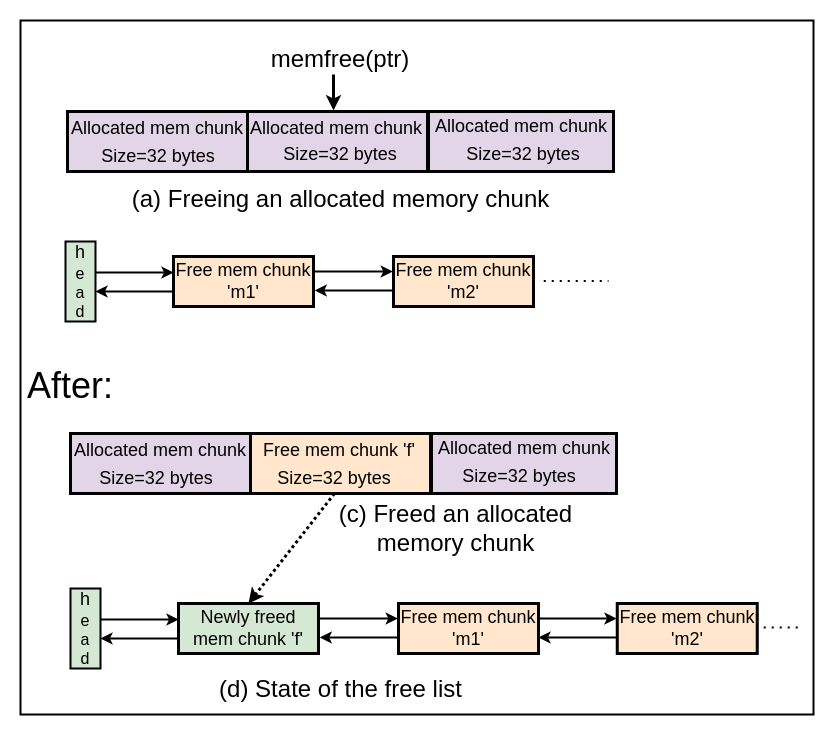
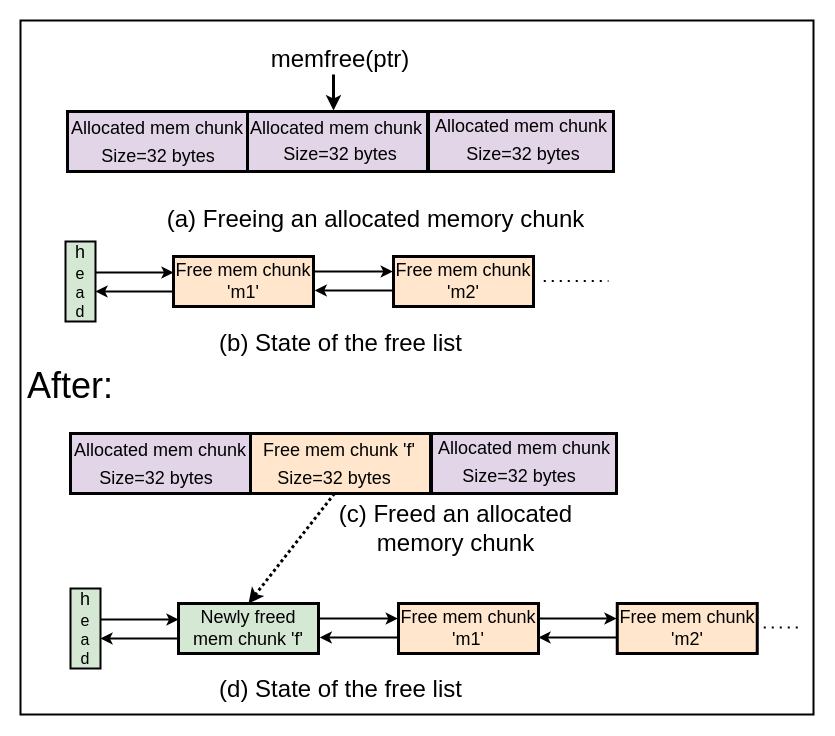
  <mxCell id="0" />
  <mxCell id="1" parent="0" />
  <mxCell id="2" value="" style="rounded=0;whiteSpace=wrap;html=1;fillColor=none;strokeWidth=2;" parent="1" vertex="1"><mxGeometry x="20" y="20" width="793" height="694" as="geometry" /></mxCell>
  <mxCell id="3" value="&lt;font style=&quot;font-size: 36px;&quot;&gt;After:&lt;/font&gt;" style="text;html=1;strokeColor=none;fillColor=none;align=center;verticalAlign=middle;whiteSpace=wrap;rounded=0;" parent="1" vertex="1"><mxGeometry x="40" y="369.5" width="60" height="30" as="geometry" /></mxCell>
  <mxCell id="4" value="" style="rounded=0;whiteSpace=wrap;html=1;strokeWidth=3;fillColor=#e1d5e7;strokeColor=default;" parent="1" vertex="1"><mxGeometry x="70" y="433" width="180" height="60" as="geometry" /></mxCell>
  <mxCell id="5" value="&lt;div&gt;&lt;font style=&quot;font-size: 18px;&quot;&gt;Allocated mem chunk&lt;/font&gt;&lt;/div&gt;" style="text;html=1;strokeColor=none;fillColor=none;align=center;verticalAlign=middle;whiteSpace=wrap;rounded=0;" parent="1" vertex="1"><mxGeometry x="55" y="435" width="210" height="30" as="geometry" /></mxCell>
  <mxCell id="6" value="&lt;font style=&quot;font-size: 18px;&quot;&gt;Size=32 bytes&lt;br&gt;&lt;/font&gt;" style="text;html=1;strokeColor=none;fillColor=none;align=center;verticalAlign=middle;whiteSpace=wrap;rounded=0;" parent="1" vertex="1"><mxGeometry x="92" y="463" width="128" height="30" as="geometry" /></mxCell>
  <mxCell id="7" value="" style="rounded=0;whiteSpace=wrap;html=1;strokeWidth=3;fillColor=#ffe6cc;strokeColor=default;" parent="1" vertex="1"><mxGeometry x="250" y="433" width="180" height="60" as="geometry" /></mxCell>
  <mxCell id="8" value="&lt;font style=&quot;font-size: 18px;&quot;&gt;Size=32 bytes&lt;br&gt;&lt;/font&gt;" style="text;html=1;strokeColor=none;fillColor=none;align=center;verticalAlign=middle;whiteSpace=wrap;rounded=0;" parent="1" vertex="1"><mxGeometry x="272" y="463" width="124" height="30" as="geometry" /></mxCell>
  <mxCell id="9" value="&lt;font style=&quot;font-size: 18px;&quot;&gt;Free mem chunk&lt;/font&gt;&lt;font style=&quot;font-size: 18px;&quot;&gt; 'f'&lt;br&gt;&lt;/font&gt;" style="text;html=1;strokeColor=none;fillColor=none;align=center;verticalAlign=middle;whiteSpace=wrap;rounded=0;" parent="1" vertex="1"><mxGeometry x="233.5" y="437" width="209.5" height="26" as="geometry" /></mxCell>
  <mxCell id="10" value="" style="rounded=0;whiteSpace=wrap;html=1;strokeWidth=3;fillColor=#e1d5e7;" parent="1" vertex="1"><mxGeometry x="431" y="433" width="185" height="60" as="geometry" /></mxCell>
  <mxCell id="11" value="&lt;font style=&quot;font-size: 18px;&quot;&gt;Size=32 bytes&lt;br&gt;&lt;/font&gt;" style="text;html=1;strokeColor=none;fillColor=none;align=center;verticalAlign=middle;whiteSpace=wrap;rounded=0;" parent="1" vertex="1"><mxGeometry x="457.25" y="461" width="124" height="30" as="geometry" /></mxCell>
  <mxCell id="12" value="&lt;font style=&quot;font-size: 18px;&quot;&gt;Allocated mem chunk&lt;/font&gt;" style="text;html=1;strokeColor=none;fillColor=none;align=center;verticalAlign=middle;whiteSpace=wrap;rounded=0;" parent="1" vertex="1"><mxGeometry x="418.75" y="435" width="209.5" height="26" as="geometry" /></mxCell>
  <mxCell id="13" value="" style="rounded=0;whiteSpace=wrap;html=1;strokeWidth=3;fillColor=#e1d5e7;strokeColor=default;" parent="1" vertex="1"><mxGeometry x="67" y="111" width="180" height="60" as="geometry" /></mxCell>
  <mxCell id="14" value="&lt;div&gt;&lt;font style=&quot;font-size: 18px;&quot;&gt;Allocated mem chunk&lt;/font&gt;&lt;/div&gt;" style="text;html=1;strokeColor=none;fillColor=none;align=center;verticalAlign=middle;whiteSpace=wrap;rounded=0;" parent="1" vertex="1"><mxGeometry x="52" y="113" width="210" height="30" as="geometry" /></mxCell>
  <mxCell id="15" value="&lt;font style=&quot;font-size: 18px;&quot;&gt;&lt;font style=&quot;font-size: 18px;&quot;&gt;Size=32 bytes&lt;br&gt;&lt;/font&gt;&lt;/font&gt;" style="text;html=1;strokeColor=none;fillColor=none;align=center;verticalAlign=middle;whiteSpace=wrap;rounded=0;" parent="1" vertex="1"><mxGeometry x="73" y="141" width="170" height="30" as="geometry" /></mxCell>
  <mxCell id="16" value="" style="rounded=0;whiteSpace=wrap;html=1;strokeWidth=3;fillColor=#e1d5e7;" parent="1" vertex="1"><mxGeometry x="247" y="111" width="180" height="60" as="geometry" /></mxCell>
  <mxCell id="17" value="&lt;font style=&quot;font-size: 18px;&quot;&gt;Allocated mem chunk&lt;/font&gt;" style="text;html=1;strokeColor=none;fillColor=none;align=center;verticalAlign=middle;whiteSpace=wrap;rounded=0;" parent="1" vertex="1"><mxGeometry x="230.5" y="115" width="209.5" height="26" as="geometry" /></mxCell>
  <mxCell id="18" value="" style="rounded=0;whiteSpace=wrap;html=1;strokeWidth=3;fillColor=#e1d5e7;" parent="1" vertex="1"><mxGeometry x="428" y="111" width="185" height="60" as="geometry" /></mxCell>
  <mxCell id="19" value="&lt;font style=&quot;font-size: 18px;&quot;&gt;Allocated mem chunk&lt;/font&gt;" style="text;html=1;strokeColor=none;fillColor=none;align=center;verticalAlign=middle;whiteSpace=wrap;rounded=0;" parent="1" vertex="1"><mxGeometry x="415.75" y="113" width="209.5" height="26" as="geometry" /></mxCell>
  <mxCell id="20" value="&lt;font style=&quot;font-size: 24px;&quot;&gt;memfree(ptr)&lt;/font&gt;" style="text;html=1;strokeColor=none;fillColor=none;align=center;verticalAlign=middle;whiteSpace=wrap;rounded=0;" parent="1" vertex="1"><mxGeometry x="310" y="44" width="60" height="30" as="geometry" /></mxCell>
  <mxCell id="21" value="" style="endArrow=classic;html=1;rounded=0;strokeWidth=3;" parent="1" edge="1"><mxGeometry width="50" height="50" relative="1" as="geometry"><mxPoint x="333" y="74" as="sourcePoint" /><mxPoint x="333" y="110" as="targetPoint" /></mxGeometry></mxCell>
  <mxCell id="22" value="&lt;div&gt;&lt;font style=&quot;font-size: 18px;&quot;&gt;h&lt;/font&gt;&lt;/div&gt;&lt;div&gt;&lt;font size=&quot;3&quot;&gt;e&lt;/font&gt;&lt;/div&gt;&lt;div&gt;&lt;font size=&quot;3&quot;&gt;a&lt;/font&gt;&lt;/div&gt;&lt;div&gt;&lt;font size=&quot;3&quot;&gt;d&lt;br&gt;&lt;/font&gt;&lt;/div&gt;" style="rounded=0;whiteSpace=wrap;html=1;strokeWidth=2;fillColor=#d5e8d4;strokeColor=default;" parent="1" vertex="1"><mxGeometry x="65" y="241" width="30" height="80" as="geometry" /></mxCell>
  <mxCell id="23" value="" style="endArrow=classic;html=1;rounded=0;exitX=1;exitY=0.5;exitDx=0;exitDy=0;strokeWidth=2;" parent="1" edge="1"><mxGeometry width="50" height="50" relative="1" as="geometry"><mxPoint x="95" y="272" as="sourcePoint" /><mxPoint x="173" y="272" as="targetPoint" /></mxGeometry></mxCell>
  <mxCell id="24" value="&lt;div&gt;&lt;font style=&quot;font-size: 18px;&quot;&gt;Free mem chunk &lt;br&gt;&lt;/font&gt;&lt;/div&gt;&lt;div&gt;&lt;font style=&quot;font-size: 18px;&quot;&gt;'m1'&lt;/font&gt;&lt;/div&gt;" style="rounded=0;whiteSpace=wrap;html=1;strokeWidth=3;fillColor=#ffe6cc;strokeColor=default;" parent="1" vertex="1"><mxGeometry x="173" y="256" width="140" height="50" as="geometry" /></mxCell>
  <mxCell id="25" value="" style="endArrow=classic;html=1;rounded=0;exitX=1;exitY=0.5;exitDx=0;exitDy=0;strokeWidth=2;" parent="1" edge="1"><mxGeometry width="50" height="50" relative="1" as="geometry"><mxPoint x="173" y="291" as="sourcePoint" /><mxPoint x="95" y="291" as="targetPoint" /></mxGeometry></mxCell>
  <mxCell id="26" value="" style="endArrow=classic;html=1;rounded=0;exitX=1;exitY=0.5;exitDx=0;exitDy=0;strokeWidth=2;" parent="1" edge="1"><mxGeometry width="50" height="50" relative="1" as="geometry"><mxPoint x="314.25" y="271" as="sourcePoint" /><mxPoint x="392.25" y="271" as="targetPoint" /></mxGeometry></mxCell>
  <mxCell id="27" value="" style="endArrow=classic;html=1;rounded=0;exitX=1;exitY=0.5;exitDx=0;exitDy=0;strokeWidth=2;" parent="1" edge="1"><mxGeometry width="50" height="50" relative="1" as="geometry"><mxPoint x="392.25" y="290" as="sourcePoint" /><mxPoint x="314.25" y="290" as="targetPoint" /></mxGeometry></mxCell>
  <mxCell id="28" value="" style="endArrow=none;dashed=1;html=1;dashPattern=1 3;strokeWidth=2;rounded=0;" parent="1" edge="1"><mxGeometry width="50" height="50" relative="1" as="geometry"><mxPoint x="763.25" y="627" as="sourcePoint" /><mxPoint x="803" y="627" as="targetPoint" /></mxGeometry></mxCell>
- <mxCell id="29" value="&lt;font style=&quot;font-size: 24px;&quot;&gt;(a) Freeing an allocated memory chunk&lt;/font&gt;" style="text;html=1;strokeColor=none;fillColor=none;align=center;verticalAlign=middle;whiteSpace=wrap;rounded=0;" parent="1" vertex="1"><mxGeometry x="114.5" y="184" width="451" height="30" as="geometry" /></mxCell>
+ <mxCell id="29" value="&lt;font style=&quot;font-size: 24px;&quot;&gt;(a) Freeing an allocated memory chunk&lt;/font&gt;" style="text;html=1;strokeColor=none;fillColor=none;align=center;verticalAlign=middle;whiteSpace=wrap;rounded=0;" parent="1" vertex="1"><mxGeometry x="149.5" y="204" width="451" height="30" as="geometry" /></mxCell>
  <mxCell id="30" value="&lt;font style=&quot;font-size: 18px;&quot;&gt;&lt;font style=&quot;font-size: 18px;&quot;&gt;Size=32 bytes&lt;br&gt;&lt;/font&gt;&lt;/font&gt;" style="text;html=1;strokeColor=none;fillColor=none;align=center;verticalAlign=middle;whiteSpace=wrap;rounded=0;" parent="1" vertex="1"><mxGeometry x="255" y="139" width="170" height="30" as="geometry" /></mxCell>
  <mxCell id="31" value="&lt;font style=&quot;font-size: 18px;&quot;&gt;&lt;font style=&quot;font-size: 18px;&quot;&gt;Size=32 bytes&lt;br&gt;&lt;/font&gt;&lt;/font&gt;" style="text;html=1;strokeColor=none;fillColor=none;align=center;verticalAlign=middle;whiteSpace=wrap;rounded=0;" parent="1" vertex="1"><mxGeometry x="438" y="139" width="170" height="30" as="geometry" /></mxCell>
  <mxCell id="32" value="&lt;div&gt;&lt;font style=&quot;font-size: 18px;&quot;&gt;h&lt;/font&gt;&lt;/div&gt;&lt;div&gt;&lt;font size=&quot;3&quot;&gt;e&lt;/font&gt;&lt;/div&gt;&lt;div&gt;&lt;font size=&quot;3&quot;&gt;a&lt;/font&gt;&lt;/div&gt;&lt;div&gt;&lt;font size=&quot;3&quot;&gt;d&lt;br&gt;&lt;/font&gt;&lt;/div&gt;" style="rounded=0;whiteSpace=wrap;html=1;strokeWidth=2;fillColor=#d5e8d4;strokeColor=default;" parent="1" vertex="1"><mxGeometry x="70" y="588" width="30" height="80" as="geometry" /></mxCell>
  <mxCell id="33" value="" style="endArrow=classic;html=1;rounded=0;exitX=1;exitY=0.5;exitDx=0;exitDy=0;strokeWidth=2;" parent="1" edge="1"><mxGeometry width="50" height="50" relative="1" as="geometry"><mxPoint x="100" y="619" as="sourcePoint" /><mxPoint x="178" y="619" as="targetPoint" /></mxGeometry></mxCell>
  <mxCell id="34" value="" style="endArrow=classic;html=1;rounded=0;exitX=1;exitY=0.5;exitDx=0;exitDy=0;strokeWidth=2;" parent="1" edge="1"><mxGeometry width="50" height="50" relative="1" as="geometry"><mxPoint x="178" y="638" as="sourcePoint" /><mxPoint x="100" y="638" as="targetPoint" /></mxGeometry></mxCell>
  <mxCell id="35" value="&lt;div&gt;&lt;font style=&quot;font-size: 18px;&quot;&gt;Free mem chunk &lt;br&gt;&lt;/font&gt;&lt;/div&gt;&lt;div&gt;&lt;font style=&quot;font-size: 18px;&quot;&gt;'m2'&lt;/font&gt;&lt;/div&gt;" style="rounded=0;whiteSpace=wrap;html=1;strokeWidth=3;fillColor=#ffe6cc;strokeColor=default;" parent="1" vertex="1"><mxGeometry x="393" y="256" width="140" height="50" as="geometry" /></mxCell>
  <mxCell id="36" value="&lt;div&gt;&lt;font style=&quot;font-size: 18px;&quot;&gt;Newly freed mem chunk &lt;font style=&quot;font-size: 18px;&quot;&gt;'f'&lt;/font&gt;&lt;br&gt;&lt;/font&gt;&lt;/div&gt;" style="rounded=0;whiteSpace=wrap;html=1;strokeWidth=3;fillColor=#d5e8d4;strokeColor=default;" parent="1" vertex="1"><mxGeometry x="178" y="603" width="140" height="50" as="geometry" /></mxCell>
  <mxCell id="37" value="" style="endArrow=classic;html=1;rounded=0;exitX=1;exitY=0.5;exitDx=0;exitDy=0;strokeWidth=2;" parent="1" edge="1"><mxGeometry width="50" height="50" relative="1" as="geometry"><mxPoint x="319.25" y="618" as="sourcePoint" /><mxPoint x="397.25" y="618" as="targetPoint" /></mxGeometry></mxCell>
  <mxCell id="38" value="" style="endArrow=classic;html=1;rounded=0;exitX=1;exitY=0.5;exitDx=0;exitDy=0;strokeWidth=2;" parent="1" edge="1"><mxGeometry width="50" height="50" relative="1" as="geometry"><mxPoint x="397.25" y="637" as="sourcePoint" /><mxPoint x="319.25" y="637" as="targetPoint" /></mxGeometry></mxCell>
  <mxCell id="39" value="&lt;div&gt;&lt;font style=&quot;font-size: 18px;&quot;&gt;Free mem chunk &lt;br&gt;&lt;/font&gt;&lt;/div&gt;&lt;div&gt;&lt;font style=&quot;font-size: 18px;&quot;&gt;'m1'&lt;/font&gt;&lt;/div&gt;" style="rounded=0;whiteSpace=wrap;html=1;strokeWidth=3;fillColor=#ffe6cc;strokeColor=default;" parent="1" vertex="1"><mxGeometry x="398" y="603" width="140" height="50" as="geometry" /></mxCell>
  <mxCell id="40" value="" style="endArrow=classic;html=1;rounded=0;exitX=1;exitY=0.5;exitDx=0;exitDy=0;strokeWidth=2;" parent="1" edge="1"><mxGeometry width="50" height="50" relative="1" as="geometry"><mxPoint x="538" y="618" as="sourcePoint" /><mxPoint x="616" y="618" as="targetPoint" /></mxGeometry></mxCell>
  <mxCell id="41" value="" style="endArrow=classic;html=1;rounded=0;exitX=1;exitY=0.5;exitDx=0;exitDy=0;strokeWidth=2;" parent="1" edge="1"><mxGeometry width="50" height="50" relative="1" as="geometry"><mxPoint x="616" y="637" as="sourcePoint" /><mxPoint x="538" y="637" as="targetPoint" /></mxGeometry></mxCell>
  <mxCell id="42" value="&lt;div&gt;&lt;font style=&quot;font-size: 18px;&quot;&gt;Free mem chunk &lt;br&gt;&lt;/font&gt;&lt;/div&gt;&lt;div&gt;&lt;font style=&quot;font-size: 18px;&quot;&gt;'m2'&lt;/font&gt;&lt;/div&gt;" style="rounded=0;whiteSpace=wrap;html=1;strokeWidth=3;fillColor=#ffe6cc;strokeColor=default;" parent="1" vertex="1"><mxGeometry x="616.75" y="603" width="140" height="50" as="geometry" /></mxCell>
  <mxCell id="43" value="" style="endArrow=none;dashed=1;html=1;dashPattern=1 3;strokeWidth=2;rounded=0;" parent="1" edge="1"><mxGeometry width="50" height="50" relative="1" as="geometry"><mxPoint x="543.25" y="280.5" as="sourcePoint" /><mxPoint x="608" y="280.5" as="targetPoint" /></mxGeometry></mxCell>
  <mxCell id="44" value="" style="endArrow=classic;html=1;rounded=0;strokeWidth=3;entryX=0.5;entryY=0;entryDx=0;entryDy=0;exitX=0.5;exitY=1;exitDx=0;exitDy=0;dashed=1;dashPattern=1 1;" parent="1" source="8" target="36" edge="1"><mxGeometry width="50" height="50" relative="1" as="geometry"><mxPoint x="333" y="503" as="sourcePoint" /><mxPoint x="253" y="573" as="targetPoint" /></mxGeometry></mxCell>
+ <mxCell id="45" value="&lt;font style=&quot;font-size: 24px;&quot;&gt;(b) State of the free list&lt;/font&gt;" style="text;html=1;strokeColor=none;fillColor=none;align=center;verticalAlign=middle;whiteSpace=wrap;rounded=0;" parent="1" vertex="1"><mxGeometry x="114.5" y="328" width="451" height="30" as="geometry" /></mxCell>
  <mxCell id="46" value="&lt;div&gt;&lt;font style=&quot;font-size: 24px;&quot;&gt;(c) Freed an allocated &lt;br&gt;&lt;/font&gt;&lt;/div&gt;&lt;div&gt;&lt;font style=&quot;font-size: 24px;&quot;&gt;memory chunk&lt;/font&gt;&lt;/div&gt;" style="text;html=1;strokeColor=none;fillColor=none;align=center;verticalAlign=middle;whiteSpace=wrap;rounded=0;" parent="1" vertex="1"><mxGeometry x="333" y="513" width="245" height="30" as="geometry" /></mxCell>
  <mxCell id="47" value="&lt;font style=&quot;font-size: 24px;&quot;&gt;(d) State of the free list&lt;/font&gt;" style="text;html=1;strokeColor=none;fillColor=none;align=center;verticalAlign=middle;whiteSpace=wrap;rounded=0;" parent="1" vertex="1"><mxGeometry x="114.5" y="674" width="451" height="30" as="geometry" /></mxCell>
